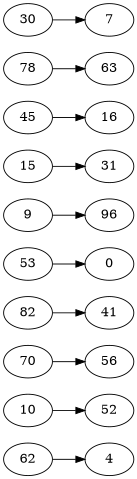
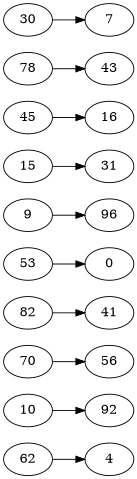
  digraph {
    rankdir=LR
    62
    4
    10
-   92 [label=52]
+   92
    70
    56
    82
    41
    53
    0
    n11 [label=96]
    9
    15
    31
    45
    16
    78
-   63
+   63 [label=43]
    30
    7
    62 -> 4
    10 -> 92
    70 -> 56
    82 -> 41
    53 -> 0
    9 -> n11
    15 -> 31
    45 -> 16
    78 -> 63
    30 -> 7
  }
